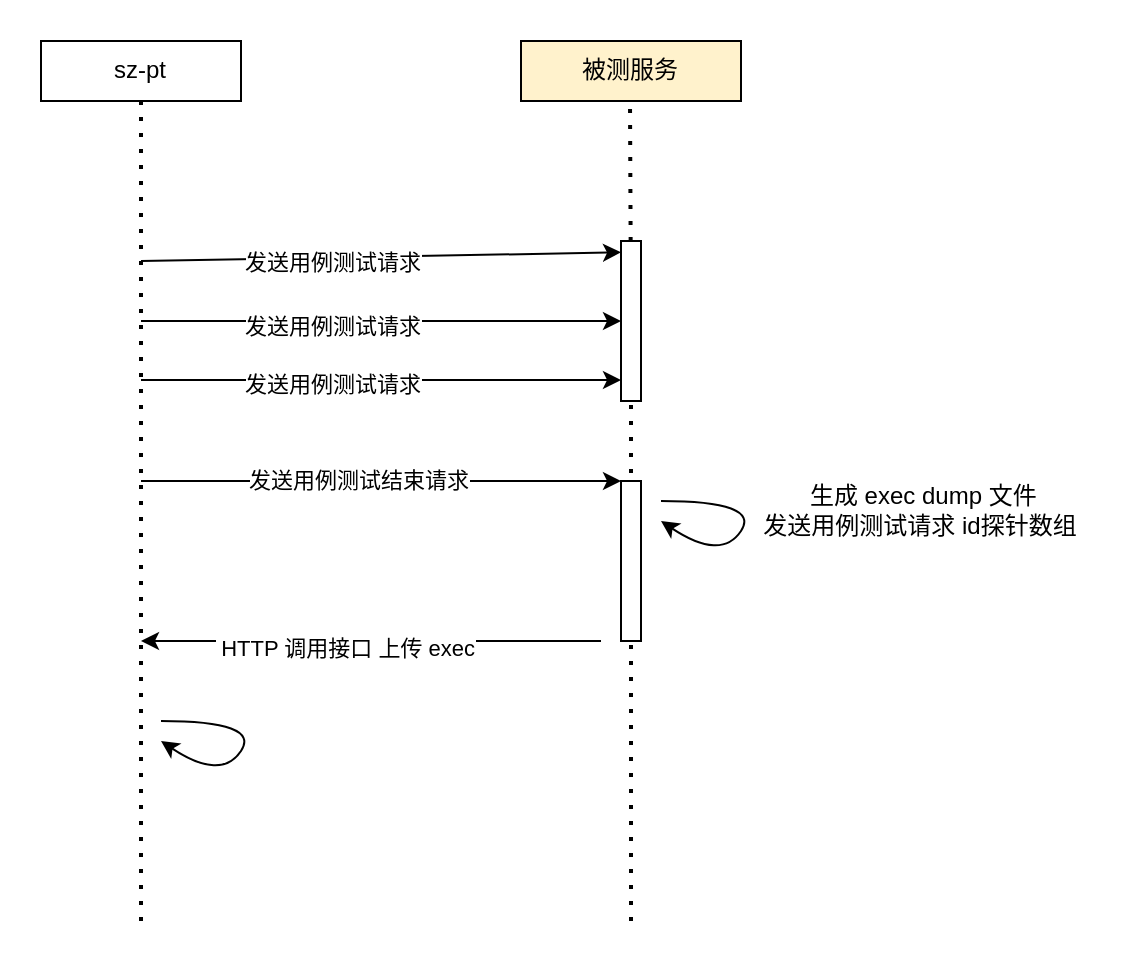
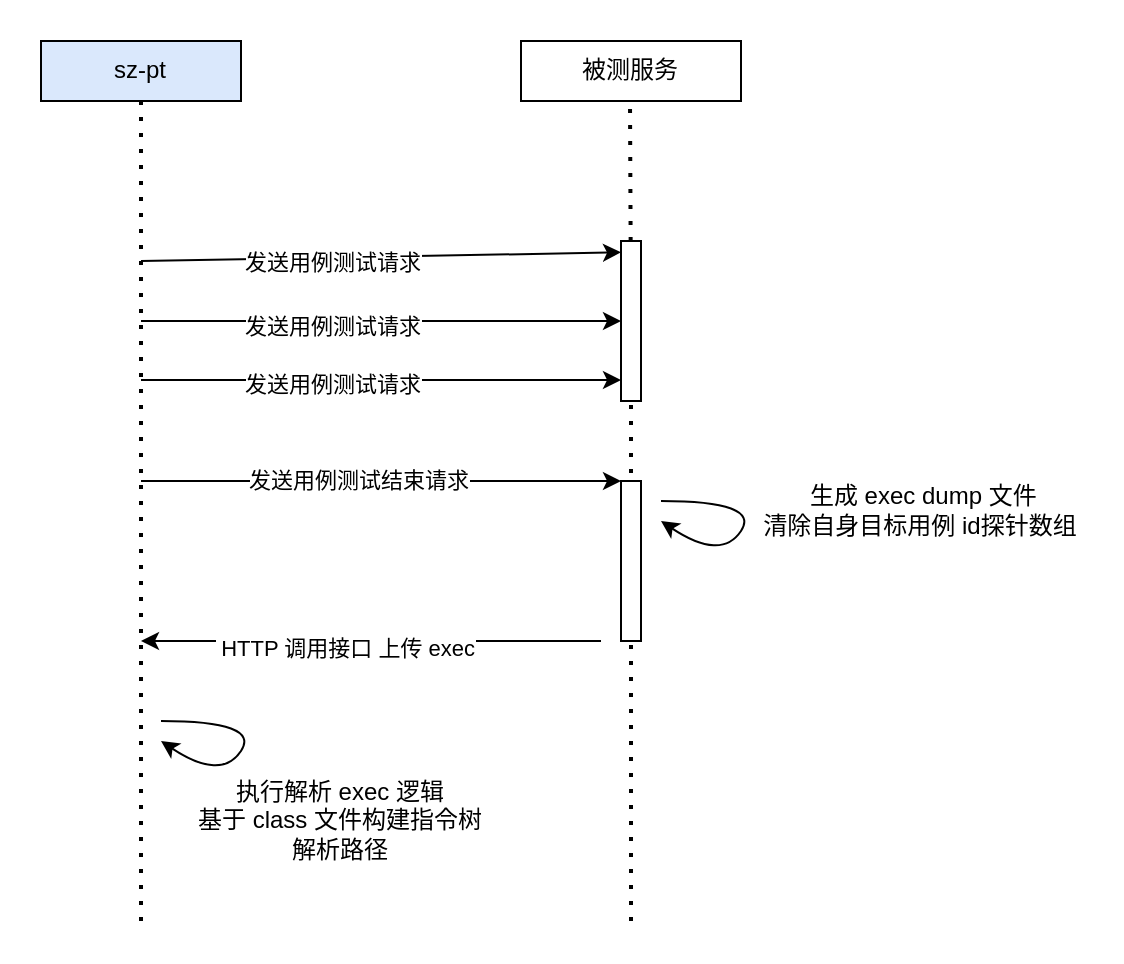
  <mxCell id="0" />
  <mxCell id="1" parent="0" />
- <mxCell id="2" value="sz-pt" style="rounded=0;whiteSpace=wrap;html=1;" vertex="1" parent="1"><mxGeometry x="20" y="20" width="100" height="30" as="geometry" /></mxCell>
+ <mxCell id="2" value="sz-pt" style="rounded=0;whiteSpace=wrap;html=1;fillColor=#dae8fc;" vertex="1" parent="1"><mxGeometry x="20" y="20" width="100" height="30" as="geometry" /></mxCell>
  <mxCell id="3" value="" style="endArrow=none;dashed=1;html=1;dashPattern=1 3;strokeWidth=2;rounded=0;entryX=0.5;entryY=1;entryDx=0;entryDy=0;" edge="1" parent="1" target="2"><mxGeometry width="50" height="50" relative="1" as="geometry"><mxPoint x="70" y="460" as="sourcePoint" /><mxPoint x="270" y="210" as="targetPoint" /></mxGeometry></mxCell>
- <mxCell id="4" value="被测服务" style="rounded=0;whiteSpace=wrap;html=1;fillColor=#fff2cc;" vertex="1" parent="1"><mxGeometry x="260" y="20" width="110" height="30" as="geometry" /></mxCell>
+ <mxCell id="4" value="被测服务" style="rounded=0;whiteSpace=wrap;html=1;" vertex="1" parent="1"><mxGeometry x="260" y="20" width="110" height="30" as="geometry" /></mxCell>
  <mxCell id="5" value="" style="endArrow=none;dashed=1;html=1;dashPattern=1 3;strokeWidth=2;rounded=0;entryX=0.5;entryY=1;entryDx=0;entryDy=0;" edge="1" parent="1" source="7"><mxGeometry width="50" height="50" relative="1" as="geometry"><mxPoint x="314.5" y="500" as="sourcePoint" /><mxPoint x="314.5" y="50" as="targetPoint" /></mxGeometry></mxCell>
  <mxCell id="6" value="" style="endArrow=none;dashed=1;html=1;dashPattern=1 3;strokeWidth=2;rounded=0;entryX=0.5;entryY=1;entryDx=0;entryDy=0;" edge="1" parent="1" target="7"><mxGeometry width="50" height="50" relative="1" as="geometry"><mxPoint x="315" y="460" as="sourcePoint" /><mxPoint x="314.5" y="50" as="targetPoint" /></mxGeometry></mxCell>
  <mxCell id="7" value="" style="rounded=0;whiteSpace=wrap;html=1;" vertex="1" parent="1"><mxGeometry x="310" y="120" width="10" height="80" as="geometry" /></mxCell>
  <mxCell id="8" value="" style="endArrow=classic;html=1;rounded=0;entryX=0;entryY=0.071;entryDx=0;entryDy=0;entryPerimeter=0;" edge="1" parent="1" target="7"><mxGeometry width="50" height="50" relative="1" as="geometry"><mxPoint x="70" y="130" as="sourcePoint" /><mxPoint x="120" y="80" as="targetPoint" /></mxGeometry></mxCell>
  <mxCell id="9" value="发送用例测试请求" style="edgeLabel;html=1;align=center;verticalAlign=middle;resizable=0;points=[];" vertex="1" connectable="0" parent="8"><mxGeometry x="-0.208" y="-2" relative="1" as="geometry"><mxPoint as="offset" /></mxGeometry></mxCell>
  <mxCell id="10" value="" style="endArrow=classic;html=1;rounded=0;entryX=0;entryY=0.071;entryDx=0;entryDy=0;entryPerimeter=0;" edge="1" parent="1"><mxGeometry width="50" height="50" relative="1" as="geometry"><mxPoint x="70" y="160" as="sourcePoint" /><mxPoint x="310" y="160" as="targetPoint" /></mxGeometry></mxCell>
  <mxCell id="11" value="发送用例测试请求" style="edgeLabel;html=1;align=center;verticalAlign=middle;resizable=0;points=[];" vertex="1" connectable="0" parent="10"><mxGeometry x="-0.208" y="-2" relative="1" as="geometry"><mxPoint as="offset" /></mxGeometry></mxCell>
  <mxCell id="12" value="" style="endArrow=classic;html=1;rounded=0;entryX=0;entryY=0.071;entryDx=0;entryDy=0;entryPerimeter=0;" edge="1" parent="1"><mxGeometry width="50" height="50" relative="1" as="geometry"><mxPoint x="70" y="189.5" as="sourcePoint" /><mxPoint x="310" y="189.5" as="targetPoint" /></mxGeometry></mxCell>
  <mxCell id="13" value="发送用例测试请求" style="edgeLabel;html=1;align=center;verticalAlign=middle;resizable=0;points=[];" vertex="1" connectable="0" parent="12"><mxGeometry x="-0.208" y="-2" relative="1" as="geometry"><mxPoint as="offset" /></mxGeometry></mxCell>
  <mxCell id="14" value="" style="rounded=0;whiteSpace=wrap;html=1;" vertex="1" parent="1"><mxGeometry x="310" y="240" width="10" height="80" as="geometry" /></mxCell>
  <mxCell id="15" value="" style="endArrow=classic;html=1;rounded=0;entryX=0;entryY=0;entryDx=0;entryDy=0;" edge="1" parent="1" target="14"><mxGeometry width="50" height="50" relative="1" as="geometry"><mxPoint x="70" y="240" as="sourcePoint" /><mxPoint x="300" y="240" as="targetPoint" /></mxGeometry></mxCell>
  <mxCell id="16" value="发送用例测试结束请求" style="edgeLabel;html=1;align=center;verticalAlign=middle;resizable=0;points=[];" vertex="1" connectable="0" parent="15"><mxGeometry x="-0.104" y="1" relative="1" as="geometry"><mxPoint as="offset" /></mxGeometry></mxCell>
  <mxCell id="17" value="&lt;span style=&quot;color: rgba(0, 0, 0, 0); font-family: monospace; font-size: 0px; text-align: start; background-color: rgb(236, 236, 236);&quot;&gt;%3CmxGraphModel%3E%3Croot%3E%3CmxCell%20id%3D%220%22%2F%3E%3CmxCell%20id%3D%221%22%20parent%3D%220%22%2F%3E%3CmxCell%20id%3D%222%22%20value%3D%22%22%20style%3D%22endArrow%3Dclassic%3Bhtml%3D1%3Brounded%3D0%3Bcurved%3D1%3B%22%20edge%3D%221%22%20parent%3D%221%22%3E%3CmxGeometry%20width%3D%2250%22%20height%3D%2250%22%20relative%3D%221%22%20as%3D%22geometry%22%3E%3CmxPoint%20x%3D%22500%22%20y%3D%22340%22%20as%3D%22sourcePoint%22%2F%3E%3CmxPoint%20x%3D%22500%22%20y%3D%22350%22%20as%3D%22targetPoint%22%2F%3E%3CArray%20as%3D%22points%22%3E%3CmxPoint%20x%3D%22550%22%20y%3D%22340%22%2F%3E%3CmxPoint%20x%3D%22530%22%20y%3D%22370%22%2F%3E%3C%2FArray%3E%3C%2FmxGeometry%3E%3C%2FmxCell%3E%3C%2Froot%3E%3C%2FmxGraphModel%3E&lt;/span&gt;" style="endArrow=classic;html=1;rounded=0;curved=1;" edge="1" parent="1"><mxGeometry width="50" height="50" relative="1" as="geometry"><mxPoint x="330" y="250" as="sourcePoint" /><mxPoint x="330" y="260" as="targetPoint" /><Array as="points"><mxPoint x="380" y="250" /><mxPoint x="360" y="280" /></Array></mxGeometry></mxCell>
- <mxCell id="18" value="&amp;nbsp;生成 exec dump 文件&lt;br&gt;发送用例测试请求 id探针数组" style="text;html=1;align=center;verticalAlign=middle;whiteSpace=wrap;rounded=0;" vertex="1" parent="1"><mxGeometry x="380" y="240" width="160" height="30" as="geometry" /></mxCell>
+ <mxCell id="18" value="&amp;nbsp;生成 exec dump 文件&lt;br&gt;清除自身目标用例 id探针数组" style="text;html=1;align=center;verticalAlign=middle;whiteSpace=wrap;rounded=0;" vertex="1" parent="1"><mxGeometry x="380" y="240" width="160" height="30" as="geometry" /></mxCell>
  <mxCell id="19" value="" style="endArrow=classic;html=1;rounded=0;" edge="1" parent="1"><mxGeometry width="50" height="50" relative="1" as="geometry"><mxPoint x="300" y="320" as="sourcePoint" /><mxPoint x="70" y="320" as="targetPoint" /></mxGeometry></mxCell>
  <mxCell id="20" value="&amp;nbsp;HTTP 调用接口 上传 exec" style="edgeLabel;html=1;align=center;verticalAlign=middle;resizable=0;points=[];" vertex="1" connectable="0" parent="19"><mxGeometry x="0.122" y="3" relative="1" as="geometry"><mxPoint as="offset" /></mxGeometry></mxCell>
  <mxCell id="21" value="&lt;span style=&quot;color: rgba(0, 0, 0, 0); font-family: monospace; font-size: 0px; text-align: start; background-color: rgb(236, 236, 236);&quot;&gt;%3CmxGraphModel%3E%3Croot%3E%3CmxCell%20id%3D%220%22%2F%3E%3CmxCell%20id%3D%221%22%20parent%3D%220%22%2F%3E%3CmxCell%20id%3D%222%22%20value%3D%22%22%20style%3D%22endArrow%3Dclassic%3Bhtml%3D1%3Brounded%3D0%3Bcurved%3D1%3B%22%20edge%3D%221%22%20parent%3D%221%22%3E%3CmxGeometry%20width%3D%2250%22%20height%3D%2250%22%20relative%3D%221%22%20as%3D%22geometry%22%3E%3CmxPoint%20x%3D%22500%22%20y%3D%22340%22%20as%3D%22sourcePoint%22%2F%3E%3CmxPoint%20x%3D%22500%22%20y%3D%22350%22%20as%3D%22targetPoint%22%2F%3E%3CArray%20as%3D%22points%22%3E%3CmxPoint%20x%3D%22550%22%20y%3D%22340%22%2F%3E%3CmxPoint%20x%3D%22530%22%20y%3D%22370%22%2F%3E%3C%2FArray%3E%3C%2FmxGeometry%3E%3C%2FmxCell%3E%3C%2Froot%3E%3C%2FmxGraphModel%3E&lt;/span&gt;" style="endArrow=classic;html=1;rounded=0;curved=1;" edge="1" parent="1"><mxGeometry width="50" height="50" relative="1" as="geometry"><mxPoint x="80" y="360" as="sourcePoint" /><mxPoint x="80" y="370" as="targetPoint" /><Array as="points"><mxPoint x="130" y="360" /><mxPoint x="110" y="390" /></Array></mxGeometry></mxCell>
+ <mxCell id="22" value="执行解析 exec 逻辑&lt;br&gt;基于 class 文件构建指令树&lt;br&gt;解析路径" style="text;html=1;align=center;verticalAlign=middle;whiteSpace=wrap;rounded=0;" vertex="1" parent="1"><mxGeometry x="80" y="390" width="180" height="40" as="geometry" /></mxCell>
